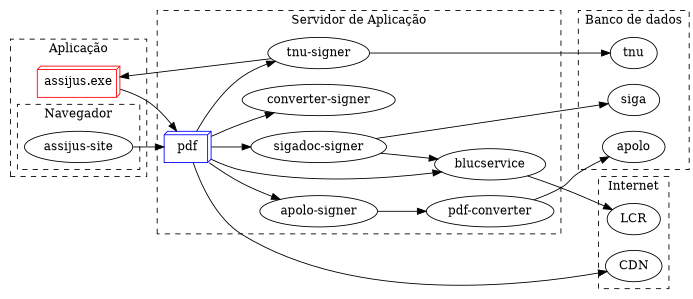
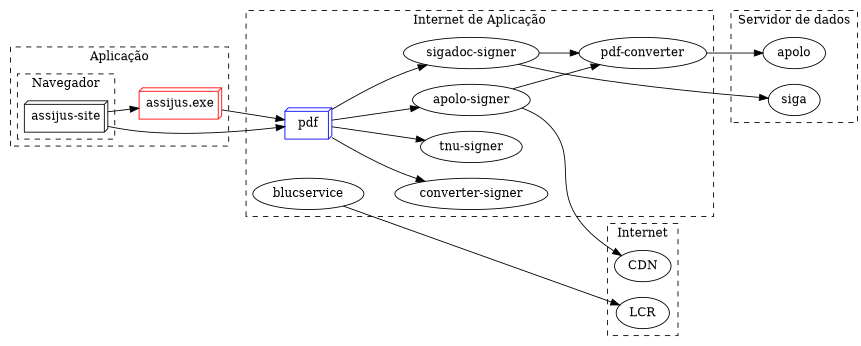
  digraph {
    rankdir=LR
-   "assijus-site"
+   "assijus-site" [shape=box3d]
    "assijus.exe" [color=red shape=box3d]
    n3 [color=blue label=pdf shape=box3d]
    blucservice
    "apolo-signer"
    "sigadoc-signer"
    n7 [label="converter-signer"]
    "tnu-signer"
    "pdf-converter"
    apolo
    siga
-   tnu
    CDN
    LCR
    subgraph cluster_1 {
      label="Aplicação"
      style=dashed
      "assijus.exe"
      subgraph cluster_2 {
        label=Navegador
        style=dashed
        "assijus-site"
      }
    }
    subgraph cluster_3 {
-     label="Servidor de Aplicação"
+     label="Internet de Aplicação"
      style=dashed
      n3
      blucservice
      "apolo-signer"
      "sigadoc-signer"
      n7
      "tnu-signer"
      "pdf-converter"
    }
    subgraph cluster_4 {
-     label="Banco de dados"
+     label="Servidor de dados"
      rank=same
      style=dashed
      apolo
      siga
-     tnu
    }
    subgraph cluster_5 {
      label=Internet
      style=dashed
      CDN
      LCR
    }
-   "tnu-signer" -> "assijus.exe"
+   "assijus-site" -> "assijus.exe"
    "assijus-site" -> n3
    "assijus.exe" -> n3
-   n3 -> blucservice
    n3 -> "apolo-signer"
    n3 -> "sigadoc-signer"
    n3 -> n7
    n3 -> "tnu-signer"
-   n3 -> CDN
+   "apolo-signer" -> CDN
    blucservice -> LCR
    "apolo-signer" -> "pdf-converter"
-   "sigadoc-signer" -> blucservice
+   "sigadoc-signer" -> "pdf-converter"
    "sigadoc-signer" -> siga
-   "tnu-signer" -> tnu
    "pdf-converter" -> apolo
  }
